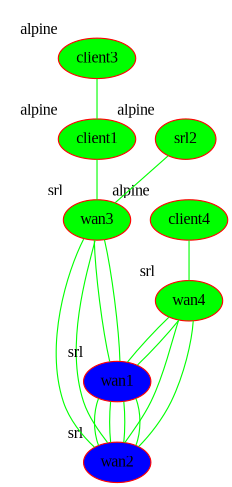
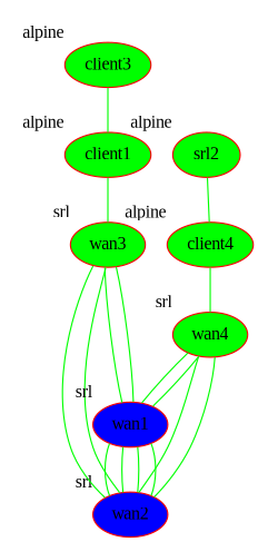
  graph {
    fontname="Liberation Serif"
    node [color=red fillcolor=green fontname="Liberation Serif" group=pop1 style=filled xlabel=srl]
    edge [color=green fontname="Liberation Serif"]
    n1 [label=wan3]
    n2 [fillcolor=blue group=bb label=wan2]
    n3 [fillcolor=blue group=bb label=wan1]
    n4 [group=pop2 label=wan4]
    n5 [group=pop2 label=client3 xlabel=alpine]
    n6 [label=client1 xlabel=alpine]
    n7 [group=pop2 label=client4 xlabel=alpine]
    n8 [label=srl2 xlabel=alpine]
    n1 -- n2
    n1 -- n2
    n1 -- n3
    n1 -- n3
    n3 -- n2
    n3 -- n2
    n3 -- n2
    n3 -- n2
    n4 -- n2
    n4 -- n2
    n4 -- n3
    n4 -- n3
    n5 -- n6
    n6 -- n1
    n7 -- n4
-   n8 -- n1
+   n8 -- n7
  }
